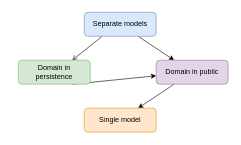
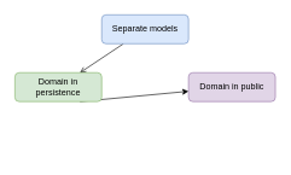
  <mxCell id="0" />
  <mxCell id="1" parent="0" />
- <mxCell id="2" style="rounded=0;orthogonalLoop=1;jettySize=auto;html=1;exitX=0.75;exitY=1;exitDx=0;exitDy=0;" edge="1" parent="1" source="4" target="8"><mxGeometry relative="1" as="geometry" /></mxCell>
  <mxCell id="3" style="edgeStyle=none;rounded=0;orthogonalLoop=1;jettySize=auto;html=1;exitX=0.25;exitY=1;exitDx=0;exitDy=0;entryX=0.75;entryY=0;entryDx=0;entryDy=0;endArrow=open;" edge="1" parent="1" source="4" target="6"><mxGeometry relative="1" as="geometry" /></mxCell>
  <mxCell id="4" value="Separate models" style="rounded=1;whiteSpace=wrap;html=1;fillColor=#dae8fc;strokeColor=#6c8ebf;" vertex="1" parent="1"><mxGeometry x="140" y="20" width="120" height="40" as="geometry" /></mxCell>
  <mxCell id="5" style="edgeStyle=none;rounded=0;orthogonalLoop=1;jettySize=auto;html=1;exitX=0.75;exitY=1;exitDx=0;exitDy=0;" edge="1" parent="1" source="6" target="8"><mxGeometry relative="1" as="geometry" /></mxCell>
- <mxCell id="6" value="Domain in persistence" style="rounded=1;whiteSpace=wrap;html=1;fillColor=#d5e8d4;strokeColor=#82b366;" vertex="1" parent="1"><mxGeometry x="30" y="100" width="120" height="40" as="geometry" /></mxCell>
- <mxCell id="7" style="edgeStyle=none;rounded=0;orthogonalLoop=1;jettySize=auto;html=1;exitX=0.25;exitY=1;exitDx=0;exitDy=0;entryX=0.75;entryY=0;entryDx=0;entryDy=0;" edge="1" parent="1" source="8" target="9"><mxGeometry relative="1" as="geometry" /></mxCell>
+ <mxCell id="6" value="Domain in persistence" style="rounded=1;whiteSpace=wrap;html=1;fillColor=#d5e8d4;strokeColor=#82b366;" vertex="1" parent="1"><mxGeometry x="20" y="100" width="120" height="40" as="geometry" /></mxCell>
  <mxCell id="8" value="Domain in public" style="rounded=1;whiteSpace=wrap;html=1;fillColor=#e1d5e7;strokeColor=#9673a6;" vertex="1" parent="1"><mxGeometry x="260" y="100" width="120" height="40" as="geometry" /></mxCell>
- <mxCell id="9" value="Single model" style="rounded=1;whiteSpace=wrap;html=1;fillColor=#ffe6cc;strokeColor=#d79b00;" vertex="1" parent="1"><mxGeometry x="140" y="180" width="120" height="40" as="geometry" /></mxCell>
